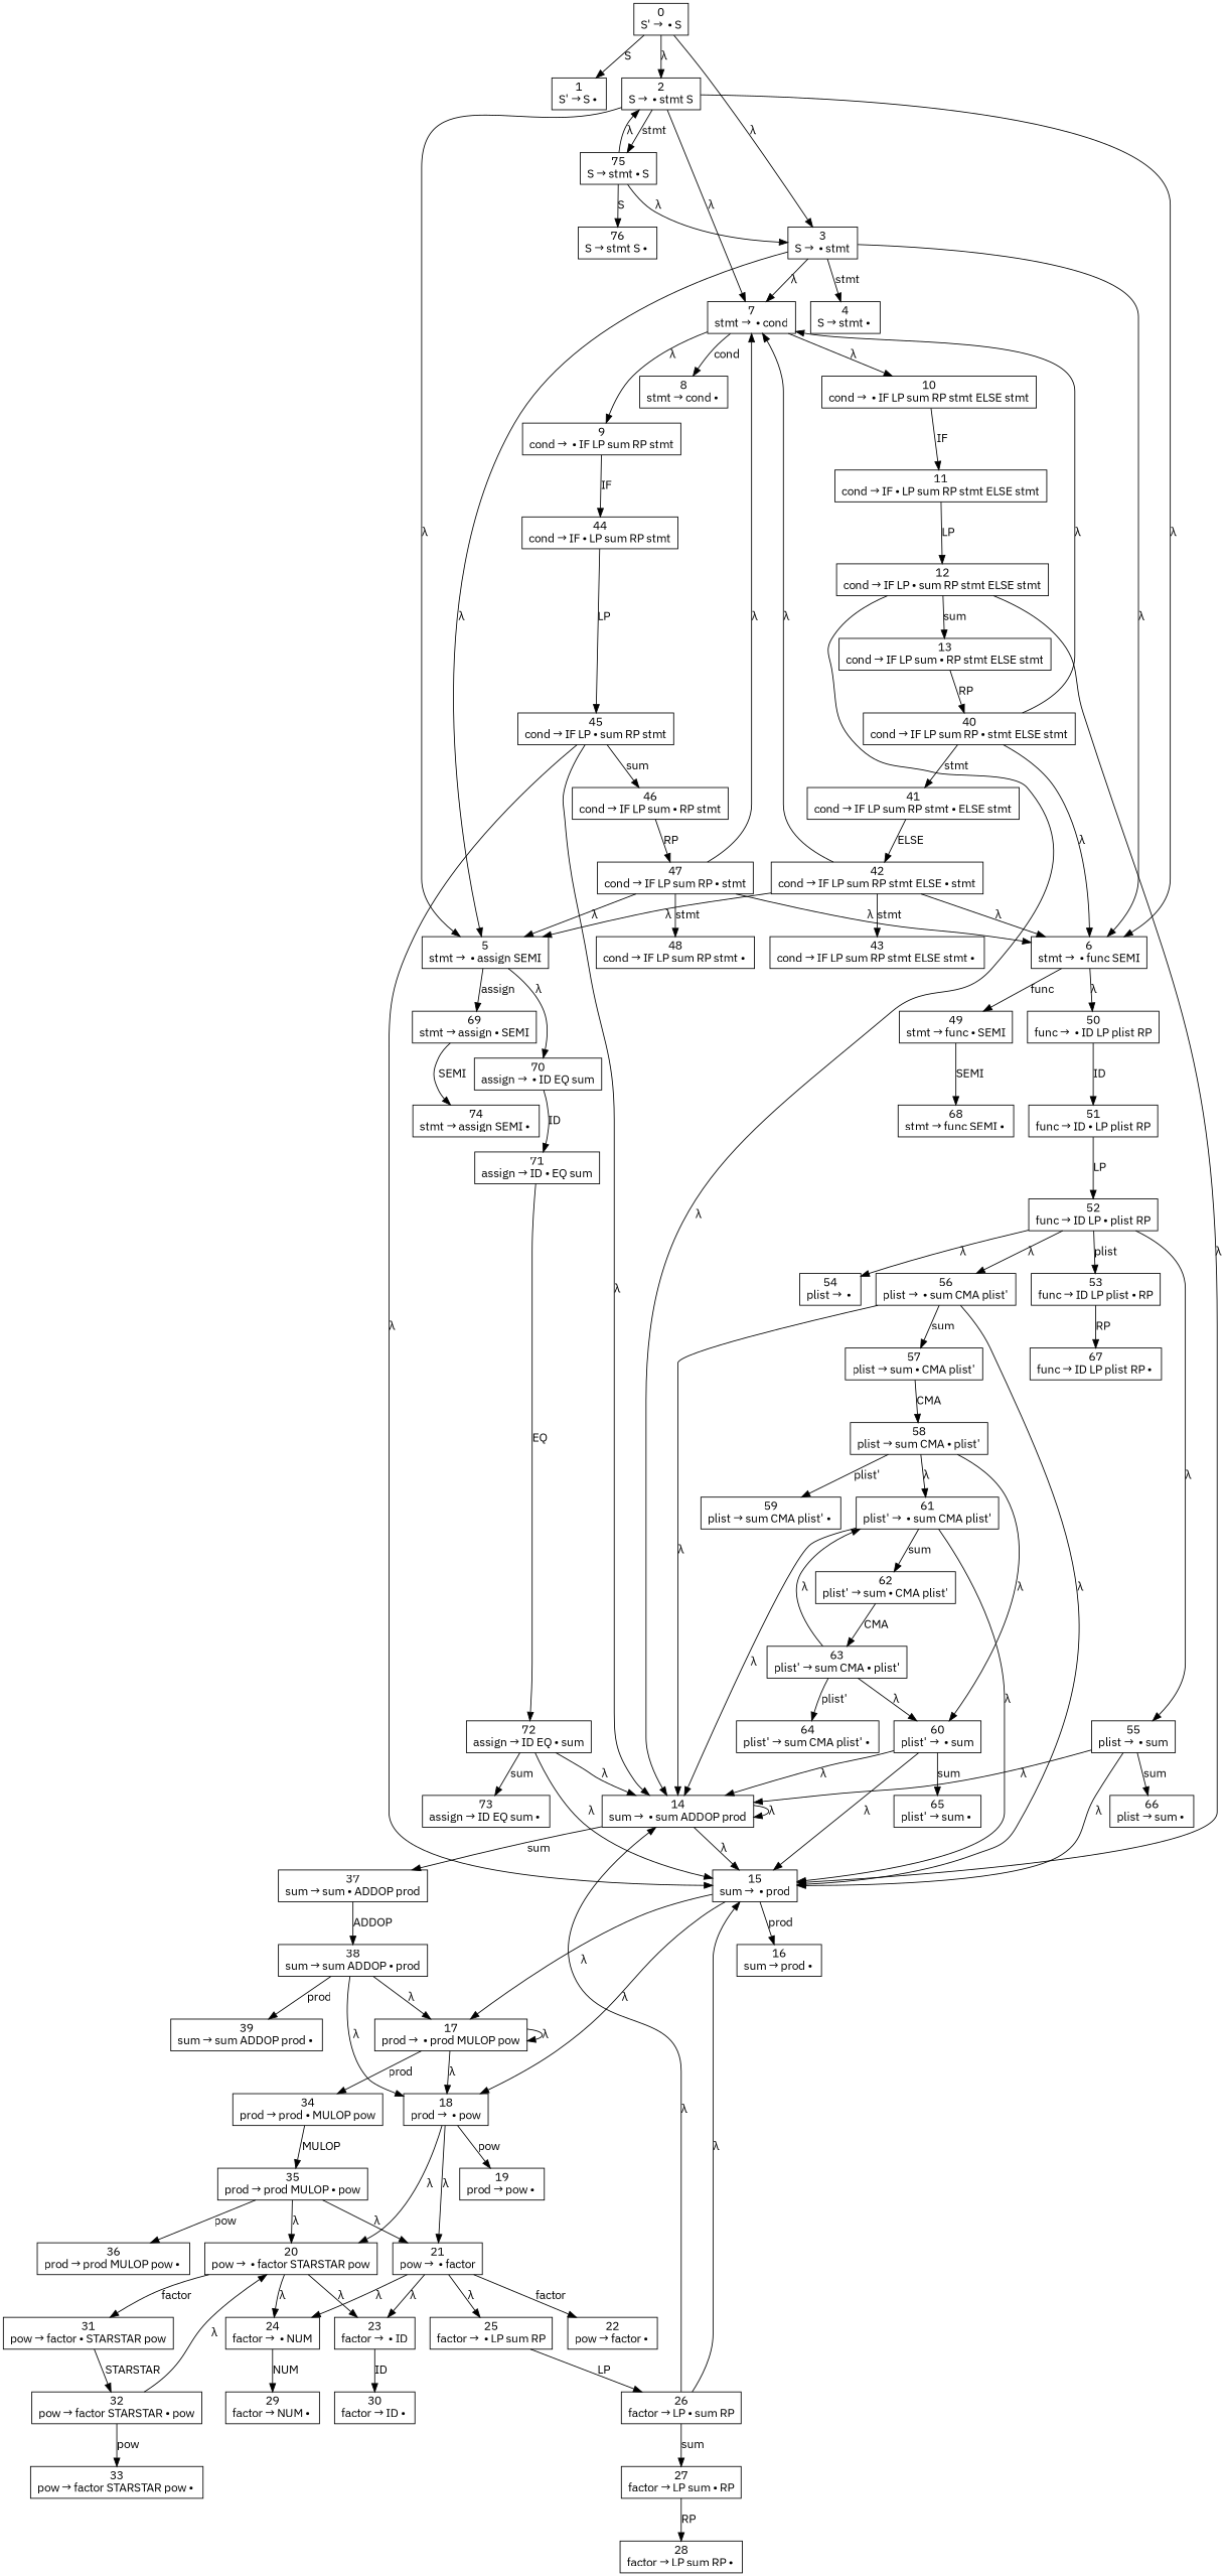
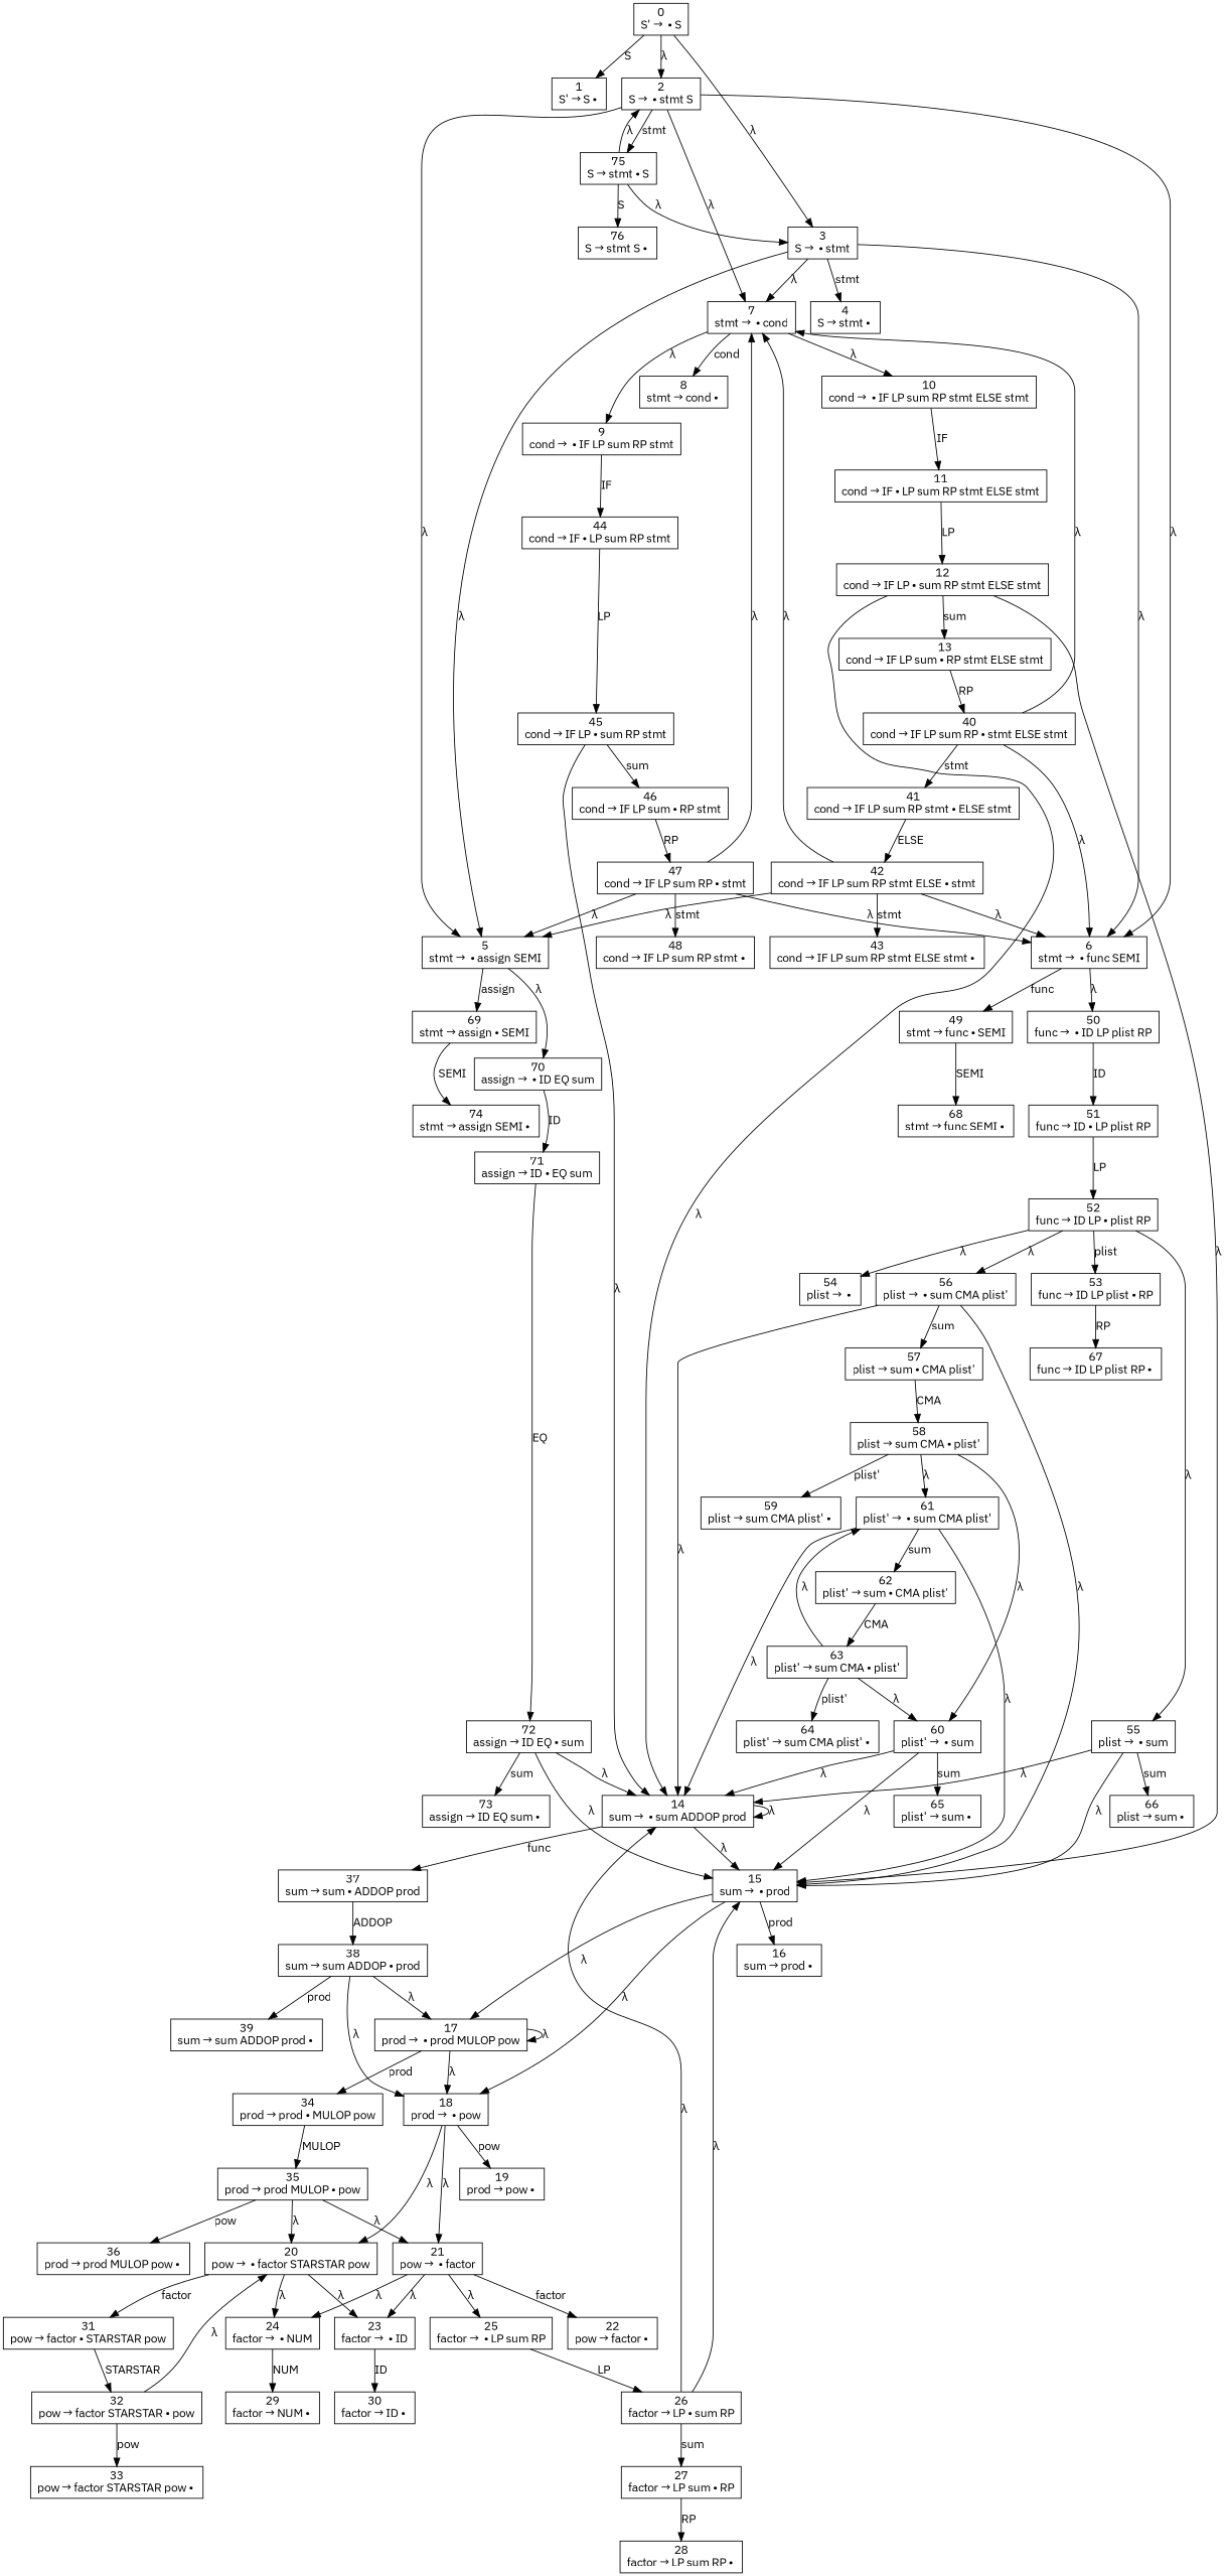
  digraph {
    fontname="IBM Plex Sans"
    node [fontname="IBM Plex Sans" shape=box]
    edge [fontname="IBM Plex Sans"]
    n1 [label=<0<br />S' →  • S>]
    n2 [label=<1<br />S' → S • >]
    n3 [label=<2<br />S →  • stmt S>]
    n4 [label=<3<br />S →  • stmt>]
    n5 [label=<5<br />stmt →  • assign SEMI>]
    n6 [label=<6<br />stmt →  • func SEMI>]
    n7 [label=<7<br />stmt →  • cond>]
    n8 [label=<75<br />S → stmt • S>]
    n9 [label=<4<br />S → stmt • >]
    n10 [label=<69<br />stmt → assign • SEMI>]
    n11 [label=<70<br />assign →  • ID EQ sum>]
    n12 [label=<49<br />stmt → func • SEMI>]
    n13 [label=<50<br />func →  • ID LP plist RP>]
    n14 [label=<8<br />stmt → cond • >]
    n15 [label=<9<br />cond →  • IF LP sum RP stmt>]
    n16 [label=<10<br />cond →  • IF LP sum RP stmt ELSE stmt>]
    n17 [label=<76<br />S → stmt S • >]
    n18 [label=<74<br />stmt → assign SEMI • >]
    n19 [label=<71<br />assign → ID • EQ sum>]
    n20 [label=<68<br />stmt → func SEMI • >]
    n21 [label=<51<br />func → ID • LP plist RP>]
    n22 [label=<44<br />cond → IF • LP sum RP stmt>]
    n23 [label=<11<br />cond → IF • LP sum RP stmt ELSE stmt>]
    n24 [label=<45<br />cond → IF LP • sum RP stmt>]
    n25 [label=<12<br />cond → IF LP • sum RP stmt ELSE stmt>]
    n26 [label=<13<br />cond → IF LP sum • RP stmt ELSE stmt>]
    n27 [label=<14<br />sum →  • sum ADDOP prod>]
    n28 [label=<15<br />sum →  • prod>]
    n29 [label=<40<br />cond → IF LP sum RP • stmt ELSE stmt>]
    n30 [label=<37<br />sum → sum • ADDOP prod>]
    n31 [label=<16<br />sum → prod • >]
    n32 [label=<17<br />prod →  • prod MULOP pow>]
    n33 [label=<18<br />prod →  • pow>]
    n34 [label=<41<br />cond → IF LP sum RP stmt • ELSE stmt>]
    n35 [label=<38<br />sum → sum ADDOP • prod>]
    n36 [label=<34<br />prod → prod • MULOP pow>]
    n37 [label=<19<br />prod → pow • >]
    n38 [label=<20<br />pow →  • factor STARSTAR pow>]
    n39 [label=<21<br />pow →  • factor>]
    n40 [label=<35<br />prod → prod MULOP • pow>]
    n41 [label=<23<br />factor →  • ID>]
    n42 [label=<24<br />factor →  • NUM>]
    n43 [label=<31<br />pow → factor • STARSTAR pow>]
    n44 [label=<25<br />factor →  • LP sum RP>]
    n45 [label=<22<br />pow → factor • >]
    n46 [label=<30<br />factor → ID • >]
    n47 [label=<29<br />factor → NUM • >]
    n48 [label=<26<br />factor → LP • sum RP>]
    n49 [label=<32<br />pow → factor STARSTAR • pow>]
    n50 [label=<27<br />factor → LP sum • RP>]
    n51 [label=<28<br />factor → LP sum RP • >]
    n52 [label=<33<br />pow → factor STARSTAR pow • >]
    n53 [label=<36<br />prod → prod MULOP pow • >]
    n54 [label=<39<br />sum → sum ADDOP prod • >]
    n55 [label=<42<br />cond → IF LP sum RP stmt ELSE • stmt>]
    n56 [label=<43<br />cond → IF LP sum RP stmt ELSE stmt • >]
    n57 [label=<46<br />cond → IF LP sum • RP stmt>]
    n58 [label=<47<br />cond → IF LP sum RP • stmt>]
    n59 [label=<48<br />cond → IF LP sum RP stmt • >]
    n60 [label=<52<br />func → ID LP • plist RP>]
    n61 [label=<53<br />func → ID LP plist • RP>]
    n62 [label=<54<br />plist →  • >]
    n63 [label=<55<br />plist →  • sum>]
    n64 [label=<56<br />plist →  • sum CMA plist'>]
    n65 [label=<67<br />func → ID LP plist RP • >]
    n66 [label=<66<br />plist → sum • >]
    n67 [label=<57<br />plist → sum • CMA plist'>]
    n68 [label=<58<br />plist → sum CMA • plist'>]
    n69 [label=<59<br />plist → sum CMA plist' • >]
    n70 [label=<60<br />plist' →  • sum>]
    n71 [label=<61<br />plist' →  • sum CMA plist'>]
    n72 [label=<65<br />plist' → sum • >]
    n73 [label=<62<br />plist' → sum • CMA plist'>]
    n74 [label=<63<br />plist' → sum CMA • plist'>]
    n75 [label=<64<br />plist' → sum CMA plist' • >]
    n76 [label=<72<br />assign → ID EQ • sum>]
    n77 [label=<73<br />assign → ID EQ sum • >]
    n1 -> n2 [label=S]
    n1 -> n3 [label=<&lambda;>]
    n1 -> n4 [label=<&lambda;>]
    n3 -> n5 [label=<&lambda;>]
    n3 -> n6 [label=<&lambda;>]
    n3 -> n7 [label=<&lambda;>]
    n3 -> n8 [label=stmt]
    n4 -> n5 [label=<&lambda;>]
    n4 -> n6 [label=<&lambda;>]
    n4 -> n7 [label=<&lambda;>]
    n4 -> n9 [label=stmt]
    n5 -> n10 [label=assign]
    n5 -> n11 [label=<&lambda;>]
    n6 -> n12 [label=func]
    n6 -> n13 [label=<&lambda;>]
    n7 -> n14 [label=cond]
    n7 -> n15 [label=<&lambda;>]
    n7 -> n16 [label=<&lambda;>]
    n8 -> n3 [label=<&lambda;>]
    n8 -> n4 [label=<&lambda;>]
    n8 -> n17 [label=S]
    n10 -> n18 [label=SEMI]
    n11 -> n19 [label=ID]
    n12 -> n20 [label=SEMI]
    n13 -> n21 [label=ID]
    n15 -> n22 [label=IF]
    n16 -> n23 [label=IF]
    n19 -> n76 [label=EQ]
    n21 -> n60 [label=LP]
    n22 -> n24 [label=LP]
    n23 -> n25 [label=LP]
    n24 -> n27 [label=<&lambda;>]
-   n24 -> n28 [label=<&lambda;>]
    n24 -> n57 [label=sum]
    n25 -> n26 [label=sum]
    n25 -> n27 [label=<&lambda;>]
    n25 -> n28 [label=<&lambda;>]
    n26 -> n29 [label=RP]
    n27 -> n27 [label=<&lambda;>]
    n27 -> n28 [label=<&lambda;>]
-   n27 -> n30 [label=sum]
+   n27 -> n30 [label=func]
    n28 -> n31 [label=prod]
    n28 -> n32 [label=<&lambda;>]
    n28 -> n33 [label=<&lambda;>]
    n29 -> n6 [label=<&lambda;>]
    n29 -> n7 [label=<&lambda;>]
    n29 -> n34 [label=stmt]
    n30 -> n35 [label=ADDOP]
    n32 -> n32 [label=<&lambda;>]
    n32 -> n33 [label=<&lambda;>]
    n32 -> n36 [label=prod]
    n33 -> n37 [label=pow]
    n33 -> n38 [label=<&lambda;>]
    n33 -> n39 [label=<&lambda;>]
    n34 -> n55 [label=ELSE]
    n35 -> n32 [label=<&lambda;>]
    n35 -> n33 [label=<&lambda;>]
    n35 -> n54 [label=prod]
    n36 -> n40 [label=MULOP]
    n38 -> n41 [label=<&lambda;>]
    n38 -> n42 [label=<&lambda;>]
    n38 -> n43 [label=factor]
    n39 -> n41 [label=<&lambda;>]
    n39 -> n42 [label=<&lambda;>]
    n39 -> n44 [label=<&lambda;>]
    n39 -> n45 [label=factor]
    n40 -> n38 [label=<&lambda;>]
    n40 -> n39 [label=<&lambda;>]
    n40 -> n53 [label=pow]
    n41 -> n46 [label=ID]
    n42 -> n47 [label=NUM]
    n43 -> n49 [label=STARSTAR]
    n44 -> n48 [label=LP]
    n48 -> n27 [label=<&lambda;>]
    n48 -> n28 [label=<&lambda;>]
    n48 -> n50 [label=sum]
    n49 -> n38 [label=<&lambda;>]
    n49 -> n52 [label=pow]
    n50 -> n51 [label=RP]
    n55 -> n5 [label=<&lambda;>]
    n55 -> n6 [label=<&lambda;>]
    n55 -> n7 [label=<&lambda;>]
    n55 -> n56 [label=stmt]
    n57 -> n58 [label=RP]
    n58 -> n5 [label=<&lambda;>]
    n58 -> n6 [label=<&lambda;>]
    n58 -> n7 [label=<&lambda;>]
    n58 -> n59 [label=stmt]
    n60 -> n61 [label=plist]
    n60 -> n62 [label=<&lambda;>]
    n60 -> n63 [label=<&lambda;>]
    n60 -> n64 [label=<&lambda;>]
    n61 -> n65 [label=RP]
    n63 -> n27 [label=<&lambda;>]
    n63 -> n28 [label=<&lambda;>]
    n63 -> n66 [label=sum]
    n64 -> n27 [label=<&lambda;>]
    n64 -> n28 [label=<&lambda;>]
    n64 -> n67 [label=sum]
    n67 -> n68 [label=CMA]
    n68 -> n69 [label="plist'"]
    n68 -> n70 [label=<&lambda;>]
    n68 -> n71 [label=<&lambda;>]
    n70 -> n27 [label=<&lambda;>]
    n70 -> n28 [label=<&lambda;>]
    n70 -> n72 [label=sum]
    n71 -> n27 [label=<&lambda;>]
    n71 -> n28 [label=<&lambda;>]
    n71 -> n73 [label=sum]
    n73 -> n74 [label=CMA]
    n74 -> n70 [label=<&lambda;>]
    n74 -> n71 [label=<&lambda;>]
    n74 -> n75 [label="plist'"]
    n76 -> n27 [label=<&lambda;>]
    n76 -> n28 [label=<&lambda;>]
    n76 -> n77 [label=sum]
  }
